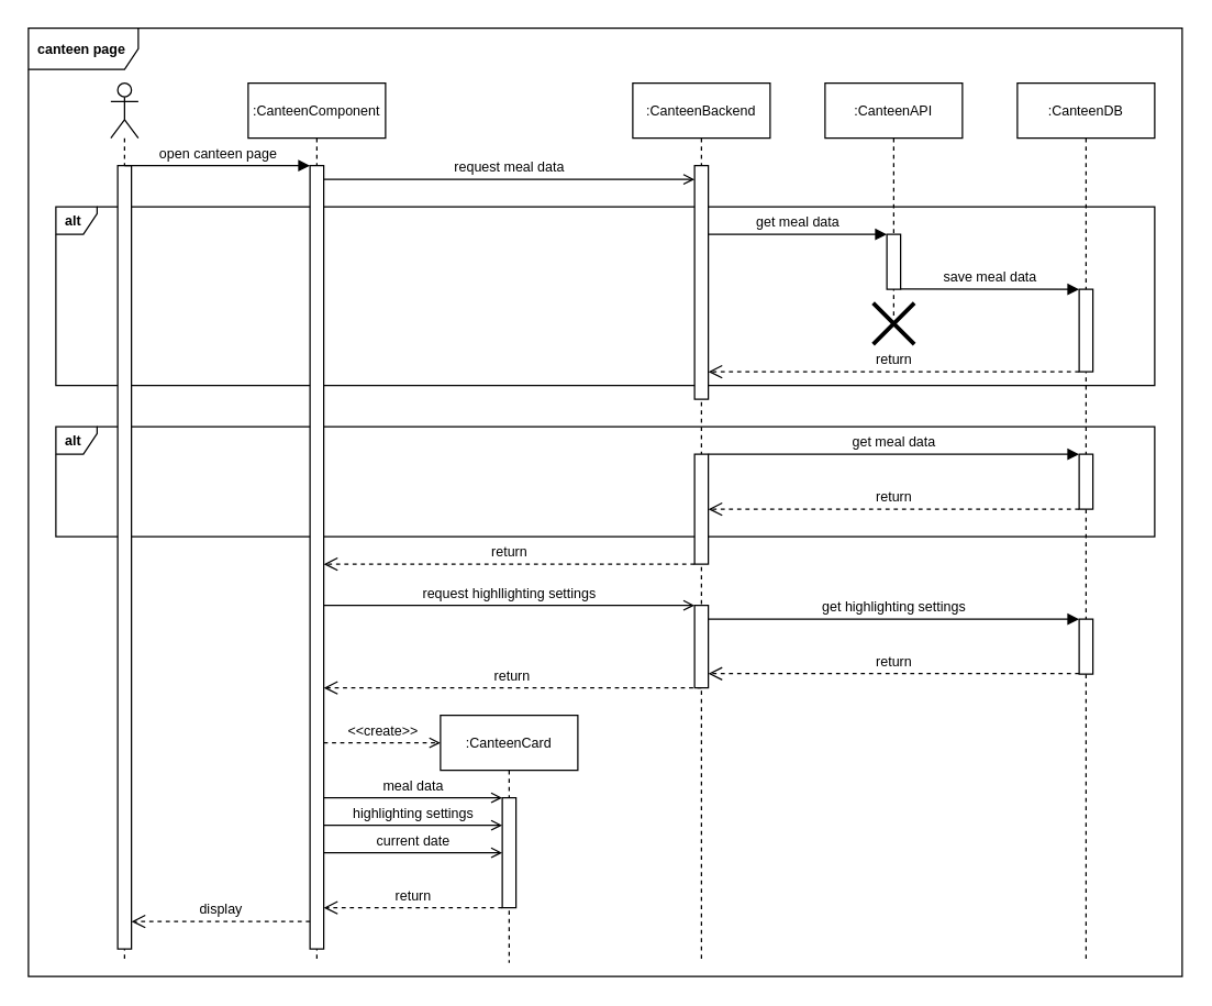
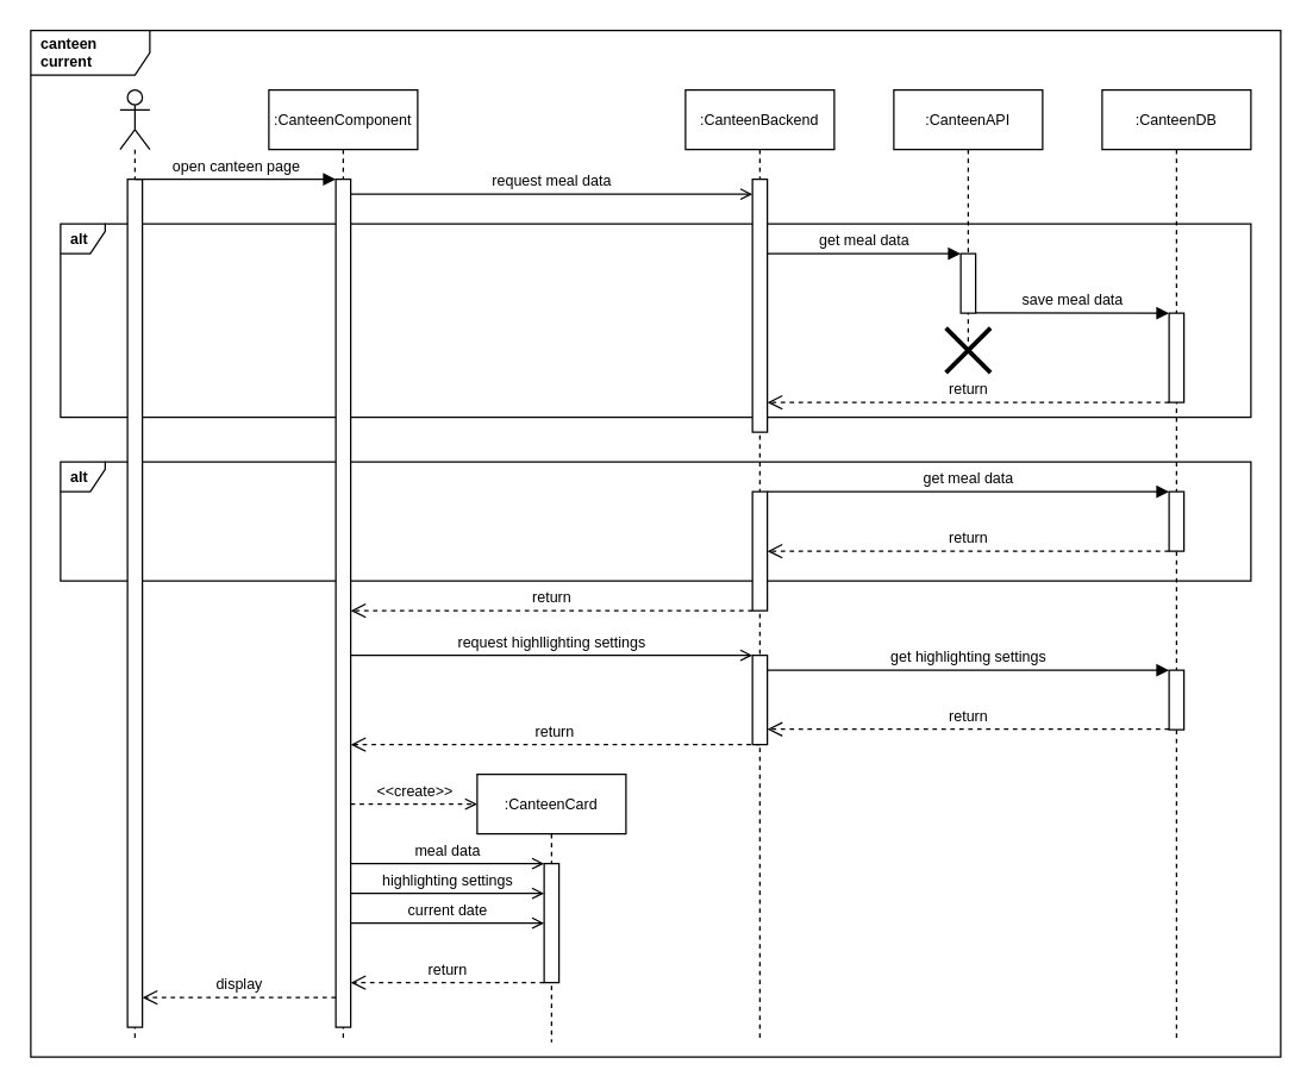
  <mxCell id="0" />
  <mxCell id="1" parent="0" />
  <mxCell id="2" value="alt" style="shape=umlFrame;whiteSpace=wrap;html=1;width=30;height=20;boundedLbl=1;verticalAlign=middle;align=left;spacingLeft=5;fontSize=10;fontStyle=1" vertex="1" parent="1"><mxGeometry x="40" y="310" width="800" height="80" as="geometry" /></mxCell>
  <mxCell id="3" value="alt" style="shape=umlFrame;whiteSpace=wrap;html=1;width=30;height=20;boundedLbl=1;verticalAlign=middle;align=left;spacingLeft=5;fontSize=10;fontStyle=1" vertex="1" parent="1"><mxGeometry x="40" y="150" width="800" height="130" as="geometry" /></mxCell>
  <mxCell id="4" value="" style="shape=umlLifeline;participant=umlActor;perimeter=lifelinePerimeter;whiteSpace=wrap;html=1;container=1;collapsible=0;recursiveResize=0;verticalAlign=top;spacingTop=36;outlineConnect=0;fontSize=10;" vertex="1" parent="1"><mxGeometry x="80" y="60" width="20" height="640" as="geometry" /></mxCell>
  <mxCell id="5" value="" style="html=1;points=[];perimeter=orthogonalPerimeter;fontSize=10;" vertex="1" parent="4"><mxGeometry x="5" y="60" width="10" height="570" as="geometry" /></mxCell>
  <mxCell id="6" value=":CanteenComponent" style="shape=umlLifeline;perimeter=lifelinePerimeter;whiteSpace=wrap;html=1;container=1;collapsible=0;recursiveResize=0;outlineConnect=0;fontSize=10;" vertex="1" parent="1"><mxGeometry x="180" y="60" width="100" height="640" as="geometry" /></mxCell>
  <mxCell id="7" value="" style="html=1;points=[];perimeter=orthogonalPerimeter;fontSize=10;" vertex="1" parent="6"><mxGeometry x="45" y="60" width="10" height="570" as="geometry" /></mxCell>
  <mxCell id="8" value="request meal data" style="html=1;verticalAlign=bottom;endArrow=open;rounded=0;fontSize=10;endFill=0;" edge="1" parent="6" target="17"><mxGeometry width="80" relative="1" as="geometry"><mxPoint x="55" y="70" as="sourcePoint" /><mxPoint x="135" y="70" as="targetPoint" /></mxGeometry></mxCell>
  <mxCell id="9" value="request highllighting settings" style="html=1;verticalAlign=bottom;endArrow=open;rounded=0;fontSize=10;endFill=0;" edge="1" parent="6" target="22"><mxGeometry width="80" relative="1" as="geometry"><mxPoint x="55" y="380" as="sourcePoint" /><mxPoint x="260" y="380" as="targetPoint" /></mxGeometry></mxCell>
  <mxCell id="10" value="&amp;lt;&amp;lt;create&amp;gt;&amp;gt;" style="html=1;verticalAlign=bottom;labelBackgroundColor=none;endArrow=open;endFill=0;dashed=1;rounded=0;fontSize=10;" edge="1" parent="6"><mxGeometry width="160" relative="1" as="geometry"><mxPoint x="55" y="480" as="sourcePoint" /><mxPoint x="140" y="480" as="targetPoint" /></mxGeometry></mxCell>
  <mxCell id="11" value="meal data" style="html=1;verticalAlign=bottom;endArrow=open;rounded=0;fontSize=10;endFill=0;" edge="1" parent="6" target="28"><mxGeometry width="80" relative="1" as="geometry"><mxPoint x="55" y="520" as="sourcePoint" /><mxPoint x="135" y="520" as="targetPoint" /></mxGeometry></mxCell>
  <mxCell id="12" value="highlighting settings" style="html=1;verticalAlign=bottom;endArrow=open;rounded=0;fontSize=10;endFill=0;" edge="1" parent="6" target="28"><mxGeometry width="80" relative="1" as="geometry"><mxPoint x="55" y="540" as="sourcePoint" /><mxPoint x="135" y="540" as="targetPoint" /></mxGeometry></mxCell>
  <mxCell id="13" value="current date" style="html=1;verticalAlign=bottom;endArrow=open;rounded=0;fontSize=10;endFill=0;" edge="1" parent="6" target="28"><mxGeometry width="80" relative="1" as="geometry"><mxPoint x="55" y="560" as="sourcePoint" /><mxPoint x="135" y="560" as="targetPoint" /></mxGeometry></mxCell>
  <mxCell id="14" value="display" style="html=1;verticalAlign=bottom;endArrow=open;dashed=1;endSize=8;rounded=0;fontSize=10;" edge="1" parent="6" target="5"><mxGeometry relative="1" as="geometry"><mxPoint x="45" y="610" as="sourcePoint" /><mxPoint x="-35" y="610" as="targetPoint" /></mxGeometry></mxCell>
  <mxCell id="15" value="open canteen page" style="html=1;verticalAlign=bottom;endArrow=block;rounded=0;fontSize=10;" edge="1" parent="1" target="7"><mxGeometry width="80" relative="1" as="geometry"><mxPoint x="90" y="120" as="sourcePoint" /><mxPoint x="170" y="120" as="targetPoint" /></mxGeometry></mxCell>
  <mxCell id="16" value=":CanteenBackend" style="shape=umlLifeline;perimeter=lifelinePerimeter;whiteSpace=wrap;html=1;container=1;collapsible=0;recursiveResize=0;outlineConnect=0;fontSize=10;" vertex="1" parent="1"><mxGeometry x="460" y="60" width="100" height="640" as="geometry" /></mxCell>
  <mxCell id="17" value="" style="html=1;points=[];perimeter=orthogonalPerimeter;fontSize=10;" vertex="1" parent="16"><mxGeometry x="45" y="60" width="10" height="170" as="geometry" /></mxCell>
  <mxCell id="18" value="get meal data" style="html=1;verticalAlign=bottom;endArrow=block;rounded=0;fontSize=10;" edge="1" parent="16" target="25"><mxGeometry width="80" relative="1" as="geometry"><mxPoint x="55" y="110" as="sourcePoint" /><mxPoint x="135" y="110" as="targetPoint" /></mxGeometry></mxCell>
  <mxCell id="19" value="" style="html=1;points=[];perimeter=orthogonalPerimeter;fontSize=10;" vertex="1" parent="16"><mxGeometry x="45" y="270" width="10" height="80" as="geometry" /></mxCell>
  <mxCell id="20" value="get meal data" style="html=1;verticalAlign=bottom;endArrow=block;rounded=0;fontSize=10;" edge="1" parent="16" target="33"><mxGeometry width="80" relative="1" as="geometry"><mxPoint x="55" y="270" as="sourcePoint" /><mxPoint x="250" y="270" as="targetPoint" /></mxGeometry></mxCell>
  <mxCell id="21" value="return" style="html=1;verticalAlign=bottom;endArrow=open;dashed=1;endSize=8;rounded=0;fontSize=10;" edge="1" parent="16" target="7"><mxGeometry relative="1" as="geometry"><mxPoint x="45" y="350" as="sourcePoint" /><mxPoint x="-35" y="350" as="targetPoint" /></mxGeometry></mxCell>
  <mxCell id="22" value="" style="html=1;points=[];perimeter=orthogonalPerimeter;fontSize=10;" vertex="1" parent="16"><mxGeometry x="45" y="380" width="10" height="60" as="geometry" /></mxCell>
  <mxCell id="23" value="get highlighting settings" style="html=1;verticalAlign=bottom;endArrow=block;rounded=0;fontSize=10;" edge="1" parent="16" target="35"><mxGeometry width="80" relative="1" as="geometry"><mxPoint x="55" y="390" as="sourcePoint" /><mxPoint x="135" y="390" as="targetPoint" /></mxGeometry></mxCell>
  <mxCell id="24" value=":CanteenAPI" style="shape=umlLifeline;perimeter=lifelinePerimeter;whiteSpace=wrap;html=1;container=1;collapsible=0;recursiveResize=0;outlineConnect=0;fontSize=10;" vertex="1" parent="1"><mxGeometry x="600" y="60" width="100" height="170" as="geometry" /></mxCell>
  <mxCell id="25" value="" style="html=1;points=[];perimeter=orthogonalPerimeter;fontSize=10;" vertex="1" parent="24"><mxGeometry x="45" y="110" width="10" height="40" as="geometry" /></mxCell>
  <mxCell id="26" value="save meal data" style="html=1;verticalAlign=bottom;endArrow=block;rounded=0;fontSize=10;endFill=1;" edge="1" parent="24" target="31"><mxGeometry width="80" relative="1" as="geometry"><mxPoint x="55" y="149.84" as="sourcePoint" /><mxPoint x="135" y="149.84" as="targetPoint" /></mxGeometry></mxCell>
  <mxCell id="27" value=":CanteenCard" style="shape=umlLifeline;perimeter=lifelinePerimeter;whiteSpace=wrap;html=1;container=1;collapsible=0;recursiveResize=0;outlineConnect=0;fontSize=10;" vertex="1" parent="1"><mxGeometry x="320" y="520" width="100" height="180" as="geometry" /></mxCell>
  <mxCell id="28" value="" style="html=1;points=[];perimeter=orthogonalPerimeter;fontSize=10;" vertex="1" parent="27"><mxGeometry x="45" y="60" width="10" height="80" as="geometry" /></mxCell>
  <mxCell id="29" value="return" style="html=1;verticalAlign=bottom;endArrow=open;dashed=1;endSize=8;rounded=0;fontSize=10;" edge="1" parent="27" target="7"><mxGeometry relative="1" as="geometry"><mxPoint x="45" y="140" as="sourcePoint" /><mxPoint x="-35" y="140" as="targetPoint" /></mxGeometry></mxCell>
  <mxCell id="30" value=":CanteenDB" style="shape=umlLifeline;perimeter=lifelinePerimeter;whiteSpace=wrap;html=1;container=1;collapsible=0;recursiveResize=0;outlineConnect=0;fontSize=10;" vertex="1" parent="1"><mxGeometry x="740" y="60" width="100" height="640" as="geometry" /></mxCell>
  <mxCell id="31" value="" style="html=1;points=[];perimeter=orthogonalPerimeter;fontSize=10;" vertex="1" parent="30"><mxGeometry x="45" y="150" width="10" height="60" as="geometry" /></mxCell>
  <mxCell id="32" value="return" style="html=1;verticalAlign=bottom;endArrow=open;dashed=1;endSize=8;rounded=0;fontSize=10;" edge="1" parent="30" target="17"><mxGeometry relative="1" as="geometry"><mxPoint x="45" y="210" as="sourcePoint" /><mxPoint x="-160" y="210" as="targetPoint" /></mxGeometry></mxCell>
  <mxCell id="33" value="" style="html=1;points=[];perimeter=orthogonalPerimeter;fontSize=10;" vertex="1" parent="30"><mxGeometry x="45" y="270" width="10" height="40" as="geometry" /></mxCell>
  <mxCell id="34" value="return" style="html=1;verticalAlign=bottom;endArrow=open;dashed=1;endSize=8;rounded=0;fontSize=10;" edge="1" parent="30" target="19"><mxGeometry relative="1" as="geometry"><mxPoint x="45" y="310" as="sourcePoint" /><mxPoint x="-35" y="310" as="targetPoint" /></mxGeometry></mxCell>
  <mxCell id="35" value="" style="html=1;points=[];perimeter=orthogonalPerimeter;fontSize=10;" vertex="1" parent="30"><mxGeometry x="45" y="390" width="10" height="40" as="geometry" /></mxCell>
  <mxCell id="36" value="return" style="html=1;verticalAlign=bottom;endArrow=open;dashed=1;endSize=8;rounded=0;fontSize=10;" edge="1" parent="30" target="22"><mxGeometry relative="1" as="geometry"><mxPoint x="45" y="429.68" as="sourcePoint" /><mxPoint x="-35" y="429.68" as="targetPoint" /></mxGeometry></mxCell>
  <mxCell id="37" value="" style="shape=umlDestroy;whiteSpace=wrap;html=1;strokeWidth=3;strokeColor=default;fontSize=10;" vertex="1" parent="1"><mxGeometry x="635" y="220" width="30" height="30" as="geometry" /></mxCell>
  <mxCell id="38" value="return" style="html=1;verticalAlign=bottom;endArrow=open;dashed=1;endSize=8;rounded=0;fontSize=10;" edge="1" parent="1" target="7"><mxGeometry relative="1" as="geometry"><mxPoint x="510" y="500" as="sourcePoint" /><mxPoint x="430" y="500" as="targetPoint" /></mxGeometry></mxCell>
- <mxCell id="39" value="canteen page" style="shape=umlFrame;whiteSpace=wrap;html=1;width=80;height=30;boundedLbl=1;verticalAlign=middle;align=left;spacingLeft=5;fontSize=10;fontStyle=1" vertex="1" parent="1"><mxGeometry x="20" y="20" width="840" height="690" as="geometry" /></mxCell>
+ <mxCell id="39" value="canteen current" style="shape=umlFrame;whiteSpace=wrap;html=1;width=80;height=30;boundedLbl=1;verticalAlign=middle;align=left;spacingLeft=5;fontSize=10;fontStyle=1" vertex="1" parent="1"><mxGeometry x="20" y="20" width="840" height="690" as="geometry" /></mxCell>
